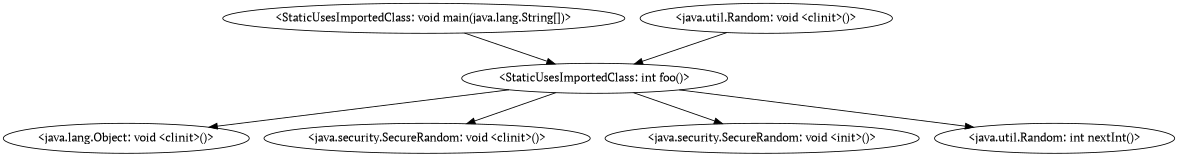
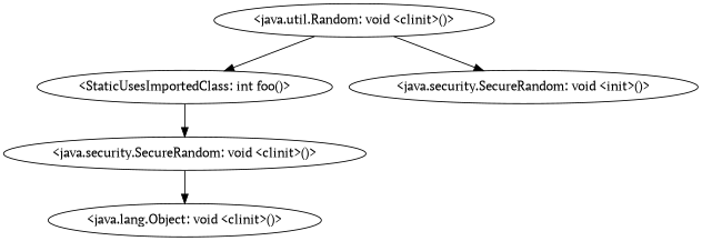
  digraph {
    fontname="PT Serif"
    node [fontname="PT Serif"]
    edge [fontname="PT Serif"]
-   "<StaticUsesImportedClass: void main(java.lang.String[])>"
    "<StaticUsesImportedClass: int foo()>"
    "<java.lang.Object: void <clinit>()>"
    "<java.security.SecureRandom: void <clinit>()>"
    "<java.security.SecureRandom: void <init>()>"
-   "<java.util.Random: int nextInt()>"
    "<java.util.Random: void <clinit>()>"
-   "<StaticUsesImportedClass: void main(java.lang.String[])>" -> "<StaticUsesImportedClass: int foo()>"
-   "<StaticUsesImportedClass: int foo()>" -> "<java.lang.Object: void <clinit>()>"
+   "<java.security.SecureRandom: void <clinit>()>" -> "<java.lang.Object: void <clinit>()>"
    "<StaticUsesImportedClass: int foo()>" -> "<java.security.SecureRandom: void <clinit>()>"
-   "<StaticUsesImportedClass: int foo()>" -> "<java.security.SecureRandom: void <init>()>"
-   "<StaticUsesImportedClass: int foo()>" -> "<java.util.Random: int nextInt()>"
+   "<java.util.Random: void <clinit>()>" -> "<java.security.SecureRandom: void <init>()>"
    "<java.util.Random: void <clinit>()>" -> "<StaticUsesImportedClass: int foo()>"
  }
